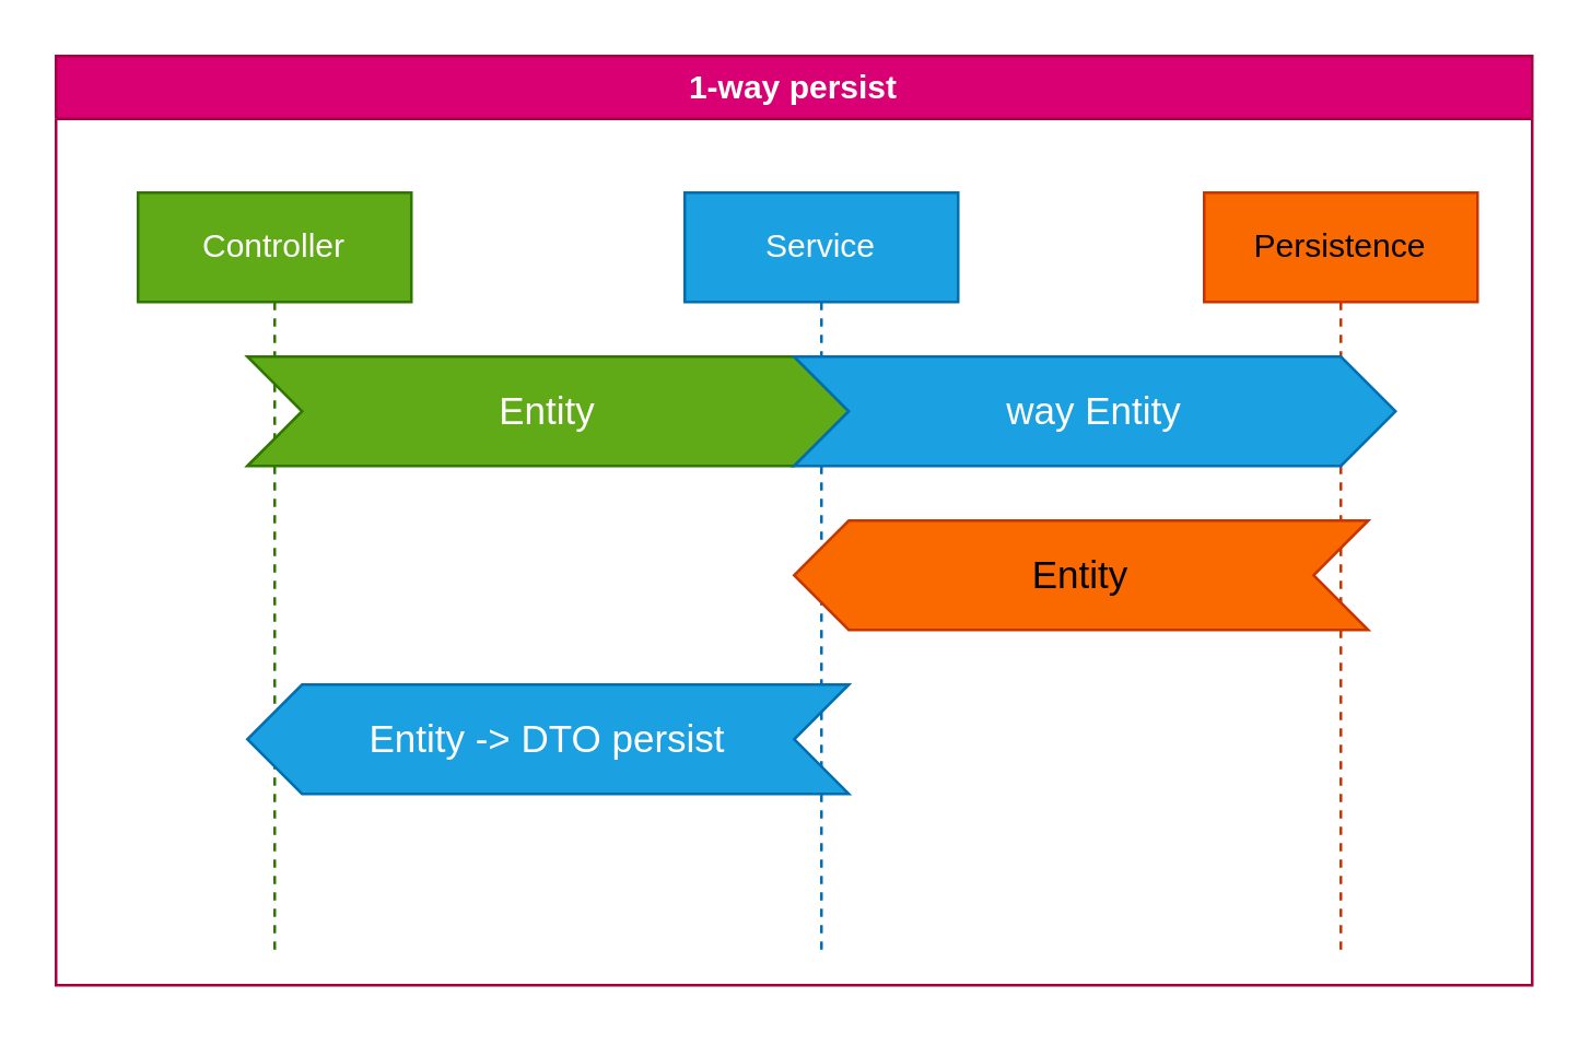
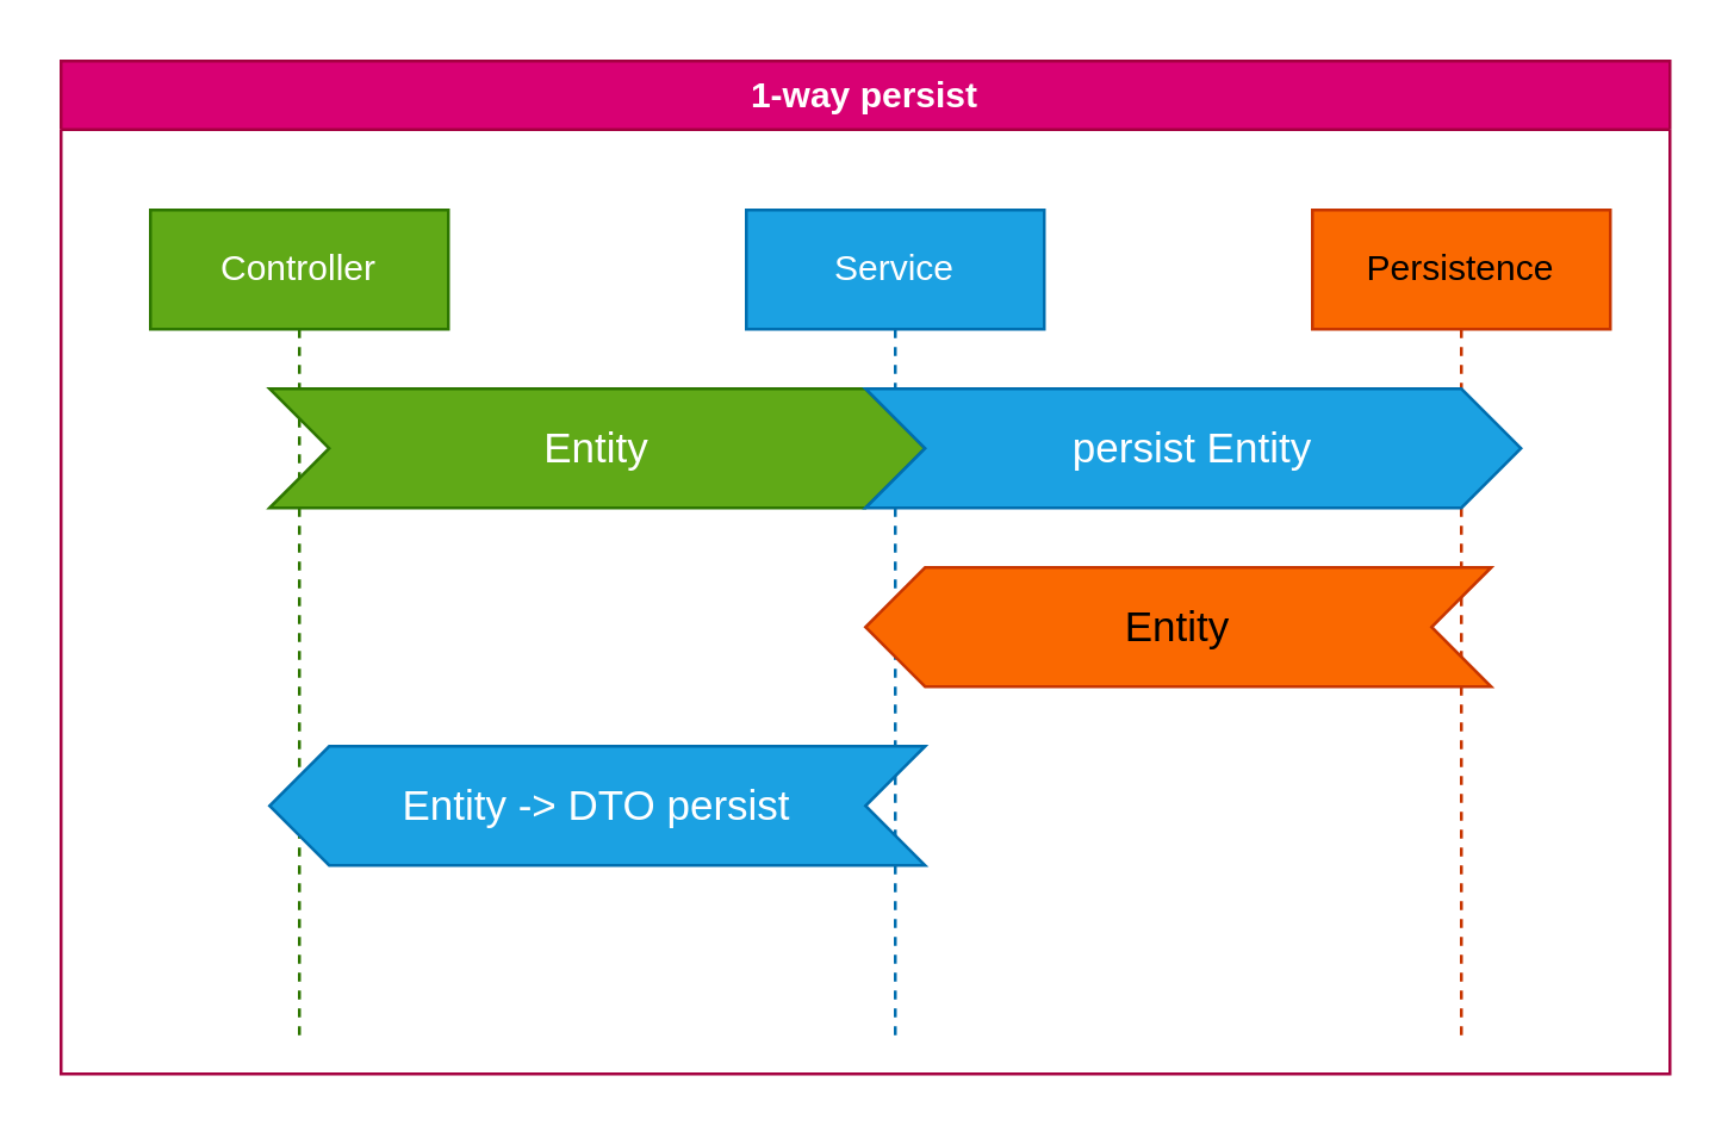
  <mxCell id="0" />
  <mxCell id="1" parent="0" />
  <mxCell id="2" value="1-way persist" style="swimlane;whiteSpace=wrap;html=1;fillColor=#d80073;fontColor=#ffffff;strokeColor=#A50040;" vertex="1" parent="1"><mxGeometry x="20" y="20" width="540" height="340" as="geometry" /></mxCell>
  <mxCell id="3" value="Controller" style="shape=umlLifeline;perimeter=lifelinePerimeter;whiteSpace=wrap;html=1;container=1;dropTarget=0;collapsible=0;recursiveResize=0;outlineConnect=0;portConstraint=eastwest;newEdgeStyle={&quot;edgeStyle&quot;:&quot;elbowEdgeStyle&quot;,&quot;elbow&quot;:&quot;vertical&quot;,&quot;curved&quot;:0,&quot;rounded&quot;:0};fillColor=#60a917;fontColor=#ffffff;strokeColor=#2D7600;" vertex="1" parent="2"><mxGeometry x="30" y="50" width="100" height="280" as="geometry" /></mxCell>
  <mxCell id="4" value="Service" style="shape=umlLifeline;perimeter=lifelinePerimeter;whiteSpace=wrap;html=1;container=1;dropTarget=0;collapsible=0;recursiveResize=0;outlineConnect=0;portConstraint=eastwest;newEdgeStyle={&quot;edgeStyle&quot;:&quot;elbowEdgeStyle&quot;,&quot;elbow&quot;:&quot;vertical&quot;,&quot;curved&quot;:0,&quot;rounded&quot;:0};fillColor=#1ba1e2;fontColor=#ffffff;strokeColor=#006EAF;" vertex="1" parent="2"><mxGeometry x="230" y="50" width="100" height="280" as="geometry" /></mxCell>
  <mxCell id="5" value="Persistence" style="shape=umlLifeline;perimeter=lifelinePerimeter;whiteSpace=wrap;html=1;container=1;dropTarget=0;collapsible=0;recursiveResize=0;outlineConnect=0;portConstraint=eastwest;newEdgeStyle={&quot;edgeStyle&quot;:&quot;elbowEdgeStyle&quot;,&quot;elbow&quot;:&quot;vertical&quot;,&quot;curved&quot;:0,&quot;rounded&quot;:0};fillColor=#fa6800;fontColor=#000000;strokeColor=#C73500;" vertex="1" parent="2"><mxGeometry x="420" y="50" width="100" height="280" as="geometry" /></mxCell>
  <mxCell id="6" value="Entity" style="html=1;shape=mxgraph.infographic.ribbonSimple;notch1=20;notch2=20;align=center;verticalAlign=middle;fontSize=14;fontStyle=0;fillColor=#60a917;whiteSpace=wrap;fontColor=#ffffff;strokeColor=#2D7600;" vertex="1" parent="2"><mxGeometry x="70" y="110" width="220" height="40" as="geometry" /></mxCell>
- <mxCell id="7" value="way Entity" style="html=1;shape=mxgraph.infographic.ribbonSimple;notch1=20;notch2=20;align=center;verticalAlign=middle;fontSize=14;fontStyle=0;fillColor=#1ba1e2;whiteSpace=wrap;fontColor=#ffffff;strokeColor=#006EAF;" vertex="1" parent="2"><mxGeometry x="270" y="110" width="220" height="40" as="geometry" /></mxCell>
+ <mxCell id="7" value="persist Entity" style="html=1;shape=mxgraph.infographic.ribbonSimple;notch1=20;notch2=20;align=center;verticalAlign=middle;fontSize=14;fontStyle=0;fillColor=#1ba1e2;whiteSpace=wrap;fontColor=#ffffff;strokeColor=#006EAF;" vertex="1" parent="2"><mxGeometry x="270" y="110" width="220" height="40" as="geometry" /></mxCell>
  <mxCell id="8" value="Entity" style="html=1;shape=mxgraph.infographic.ribbonSimple;notch1=20;notch2=20;align=center;verticalAlign=middle;fontSize=14;fontStyle=0;fillColor=#fa6800;whiteSpace=wrap;direction=west;fontColor=#000000;strokeColor=#C73500;" vertex="1" parent="2"><mxGeometry x="270" y="170" width="210" height="40" as="geometry" /></mxCell>
  <mxCell id="9" value="Entity -&amp;gt; DTO persist" style="html=1;shape=mxgraph.infographic.ribbonSimple;notch1=20;notch2=20;align=center;verticalAlign=middle;fontSize=14;fontStyle=0;fillColor=#1ba1e2;whiteSpace=wrap;direction=west;fontColor=#ffffff;strokeColor=#006EAF;" vertex="1" parent="2"><mxGeometry x="70" y="230" width="220" height="40" as="geometry" /></mxCell>
